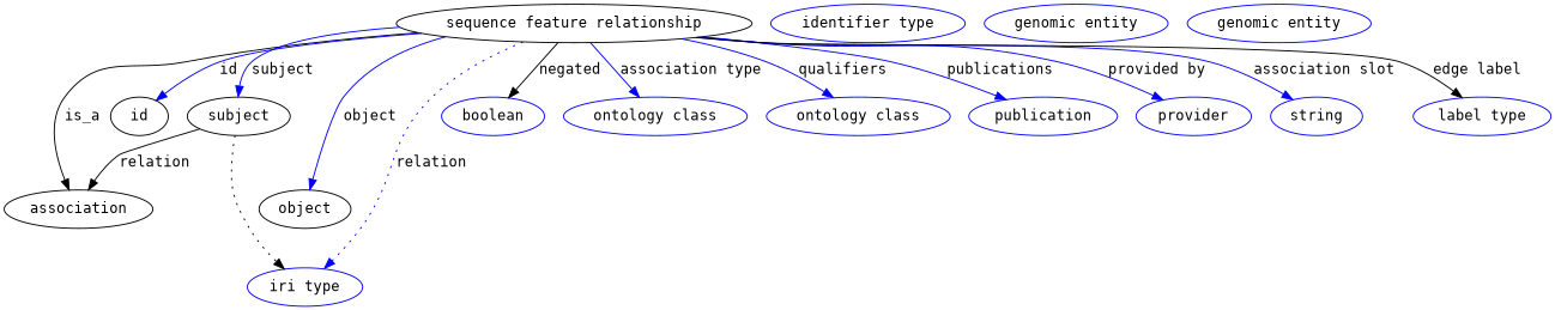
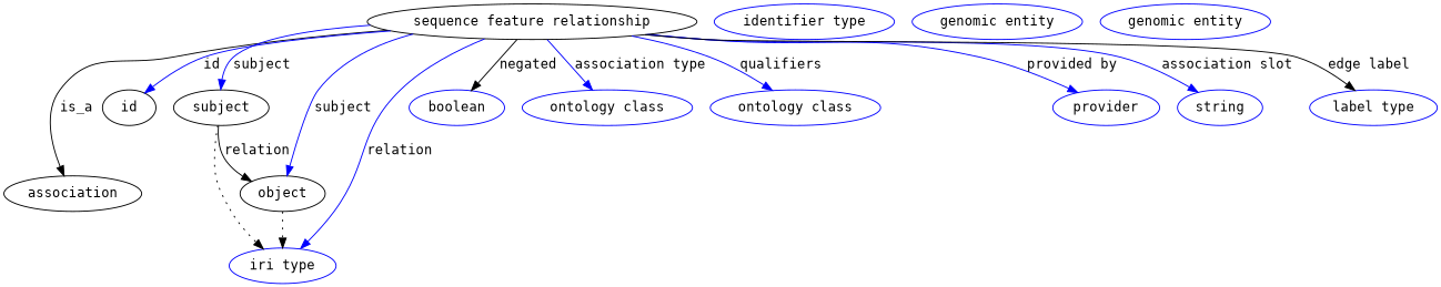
  digraph {
    fontname="DejaVu Sans Mono"
    node [fontname="DejaVu Sans Mono" color=blue]
    edge [fontname="DejaVu Sans Mono" color=blue style=solid]
    n1 [height=0.5 label="sequence feature relationship" width=3.1453 color=""]
    association [height=0.5 width=1.3723 color=""]
    id [height=0.5 width=0.75 color=""]
    subject [height=0.5 width=0.97656 color=""]
    n5 [height=0.5 label="iri type" width=0.9834]
    object [height=0.5 width=0.88096 color=""]
    n7 [height=0.5 label=boolean width=1.0584]
    n8 [height=0.5 label="ontology class" width=1.6931]
    n9 [height=0.5 label="ontology class" width=1.6931]
-   n10 [height=0.5 label=publication width=1.3859]
    n11 [height=0.5 label=provider width=1.1129]
    n12 [height=0.5 label=string width=0.8403]
    n13 [height=0.5 label="label type" width=1.2425]
    n14 [height=0.5 label="identifier type" width=1.652]
    n15 [height=0.5 label="genomic entity" width=1.7475]
    n16 [height=0.5 label="genomic entity" width=1.7475]
    n1 -> association [label=is_a color="" style=""]
    n1 -> id [label=id]
    n1 -> subject [label=subject]
-   n1 -> n5 [label=relation style=dotted]
-   n1 -> object [label=object]
+   n1 -> n5 [label=relation]
+   n1 -> object [label=subject]
    n1 -> n7 [color=black label=negated]
    n1 -> n8 [label="association type"]
    n1 -> n9 [label=qualifiers]
-   n1 -> n10 [label=publications]
    n1 -> n11 [label="provided by"]
    n1 -> n12 [label="association slot"]
    n1 -> n13 [color=black label="edge label"]
    subject -> n5 [style=dotted color=""]
-   subject -> association [label=relation color="" style=""]
+   subject -> object [label=relation color="" style=""]
+   object -> n5 [style=dotted color=""]
  }
